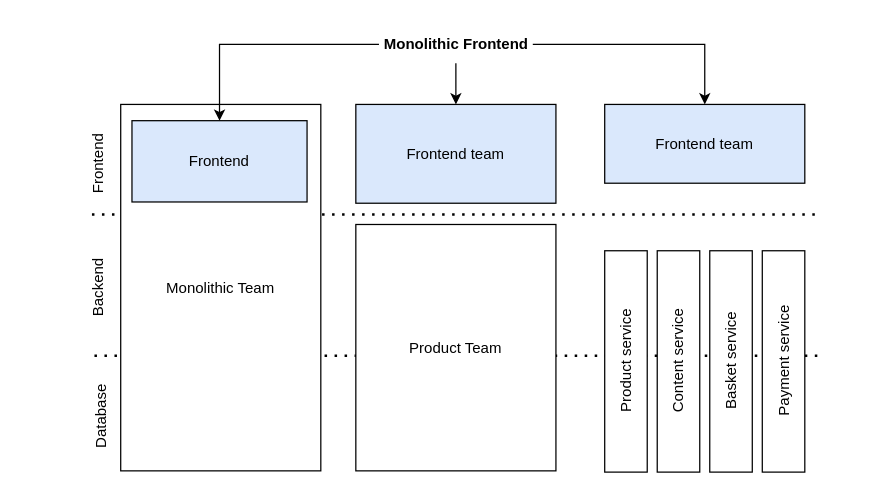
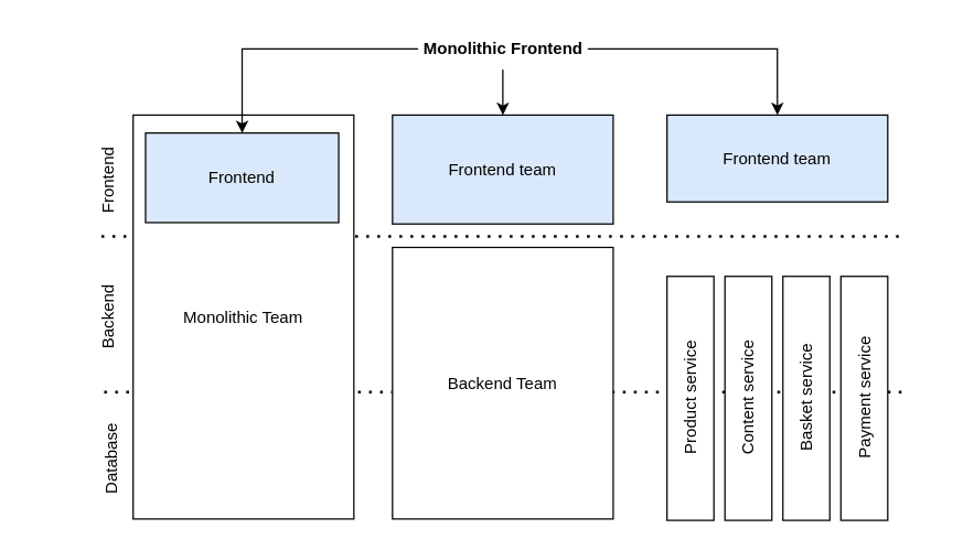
  <mxCell id="0" />
  <mxCell id="1" parent="0" />
  <mxCell id="2" value="" style="endArrow=none;dashed=1;html=1;dashPattern=1 3;strokeWidth=2;rounded=0;" edge="1" parent="1"><mxGeometry width="50" height="50" relative="1" as="geometry"><mxPoint x="73" y="171" as="sourcePoint" /><mxPoint x="656" y="171" as="targetPoint" /></mxGeometry></mxCell>
  <mxCell id="3" value="" style="endArrow=none;dashed=1;html=1;dashPattern=1 3;strokeWidth=2;rounded=0;" edge="1" parent="1"><mxGeometry width="50" height="50" relative="1" as="geometry"><mxPoint x="75" y="284" as="sourcePoint" /><mxPoint x="656" y="284" as="targetPoint" /></mxGeometry></mxCell>
  <mxCell id="4" value="Frontend team" style="rounded=0;whiteSpace=wrap;html=1;fillColor=#DAE8FC;" vertex="1" parent="1"><mxGeometry x="284" y="83" width="160" height="79" as="geometry" /></mxCell>
  <mxCell id="5" value="Frontend team" style="rounded=0;whiteSpace=wrap;html=1;fillColor=#DAE8FC;" vertex="1" parent="1"><mxGeometry x="483" y="83" width="160" height="63" as="geometry" /></mxCell>
- <mxCell id="6" value="Product Team" style="rounded=0;whiteSpace=wrap;html=1;" vertex="1" parent="1"><mxGeometry x="284" y="179" width="160" height="197" as="geometry" /></mxCell>
+ <mxCell id="6" value="Backend Team" style="rounded=0;whiteSpace=wrap;html=1;" vertex="1" parent="1"><mxGeometry x="284" y="179" width="160" height="197" as="geometry" /></mxCell>
  <mxCell id="7" value="" style="rounded=0;whiteSpace=wrap;html=1;" vertex="1" parent="1"><mxGeometry x="483" y="200" width="34" height="177" as="geometry" /></mxCell>
  <mxCell id="8" value="" style="rounded=0;whiteSpace=wrap;html=1;" vertex="1" parent="1"><mxGeometry x="525" y="200" width="34" height="177" as="geometry" /></mxCell>
  <mxCell id="9" value="" style="rounded=0;whiteSpace=wrap;html=1;" vertex="1" parent="1"><mxGeometry x="567" y="200" width="34" height="177" as="geometry" /></mxCell>
  <mxCell id="10" value="" style="rounded=0;whiteSpace=wrap;html=1;" vertex="1" parent="1"><mxGeometry x="609" y="200" width="34" height="177" as="geometry" /></mxCell>
  <mxCell id="11" value="Product service" style="text;html=1;strokeColor=none;fillColor=none;align=center;verticalAlign=middle;whiteSpace=wrap;rounded=0;rotation=-90;" vertex="1" parent="1"><mxGeometry x="442.5" y="280" width="115" height="17" as="geometry" /></mxCell>
  <mxCell id="12" value="Content service" style="text;html=1;strokeColor=none;fillColor=none;align=center;verticalAlign=middle;whiteSpace=wrap;rounded=0;rotation=-90;" vertex="1" parent="1"><mxGeometry x="484.5" y="280" width="115" height="17" as="geometry" /></mxCell>
  <mxCell id="13" value="Basket service" style="text;html=1;strokeColor=none;fillColor=none;align=center;verticalAlign=middle;whiteSpace=wrap;rounded=0;rotation=-90;" vertex="1" parent="1"><mxGeometry x="526.5" y="280" width="115" height="17" as="geometry" /></mxCell>
  <mxCell id="14" value="Payment service" style="text;html=1;strokeColor=none;fillColor=none;align=center;verticalAlign=middle;whiteSpace=wrap;rounded=0;rotation=-90;" vertex="1" parent="1"><mxGeometry x="568.5" y="280" width="115" height="17" as="geometry" /></mxCell>
  <mxCell id="15" value="Backend" style="text;html=1;strokeColor=none;fillColor=none;align=center;verticalAlign=middle;whiteSpace=wrap;rounded=0;rotation=-90;" vertex="1" parent="1"><mxGeometry x="20" y="221" width="115" height="17" as="geometry" /></mxCell>
  <mxCell id="16" value="Database" style="text;html=1;strokeColor=none;fillColor=none;align=center;verticalAlign=middle;whiteSpace=wrap;rounded=0;rotation=-90;" vertex="1" parent="1"><mxGeometry x="23" y="324" width="115" height="17" as="geometry" /></mxCell>
  <mxCell id="17" value="Frontend" style="text;html=1;strokeColor=none;fillColor=none;align=center;verticalAlign=middle;whiteSpace=wrap;rounded=0;rotation=-90;" vertex="1" parent="1"><mxGeometry x="20" y="122" width="115" height="17" as="geometry" /></mxCell>
  <mxCell id="18" value="Monolithic Team" style="rounded=0;whiteSpace=wrap;html=1;" vertex="1" parent="1"><mxGeometry x="96" y="83" width="160" height="293" as="geometry" /></mxCell>
  <mxCell id="19" value="Frontend" style="rounded=0;whiteSpace=wrap;html=1;fillColor=#DAE8FC;" vertex="1" parent="1"><mxGeometry x="105" y="96" width="140" height="65" as="geometry" /></mxCell>
  <mxCell id="20" style="edgeStyle=orthogonalEdgeStyle;rounded=0;orthogonalLoop=1;jettySize=auto;html=1;entryX=0.5;entryY=0;entryDx=0;entryDy=0;" edge="1" parent="1" source="23" target="4"><mxGeometry relative="1" as="geometry" /></mxCell>
  <mxCell id="21" style="edgeStyle=orthogonalEdgeStyle;rounded=0;orthogonalLoop=1;jettySize=auto;html=1;entryX=0.5;entryY=0;entryDx=0;entryDy=0;" edge="1" parent="1" source="23" target="5"><mxGeometry relative="1" as="geometry" /></mxCell>
  <mxCell id="22" style="edgeStyle=orthogonalEdgeStyle;rounded=0;orthogonalLoop=1;jettySize=auto;html=1;entryX=0.5;entryY=0;entryDx=0;entryDy=0;" edge="1" parent="1" source="23" target="19"><mxGeometry relative="1" as="geometry" /></mxCell>
  <mxCell id="23" value="&lt;b&gt;Monolithic Frontend&lt;/b&gt;" style="text;html=1;strokeColor=none;fillColor=none;align=center;verticalAlign=middle;whiteSpace=wrap;rounded=0;" vertex="1" parent="1"><mxGeometry x="302.5" y="20" width="123" height="30" as="geometry" /></mxCell>
